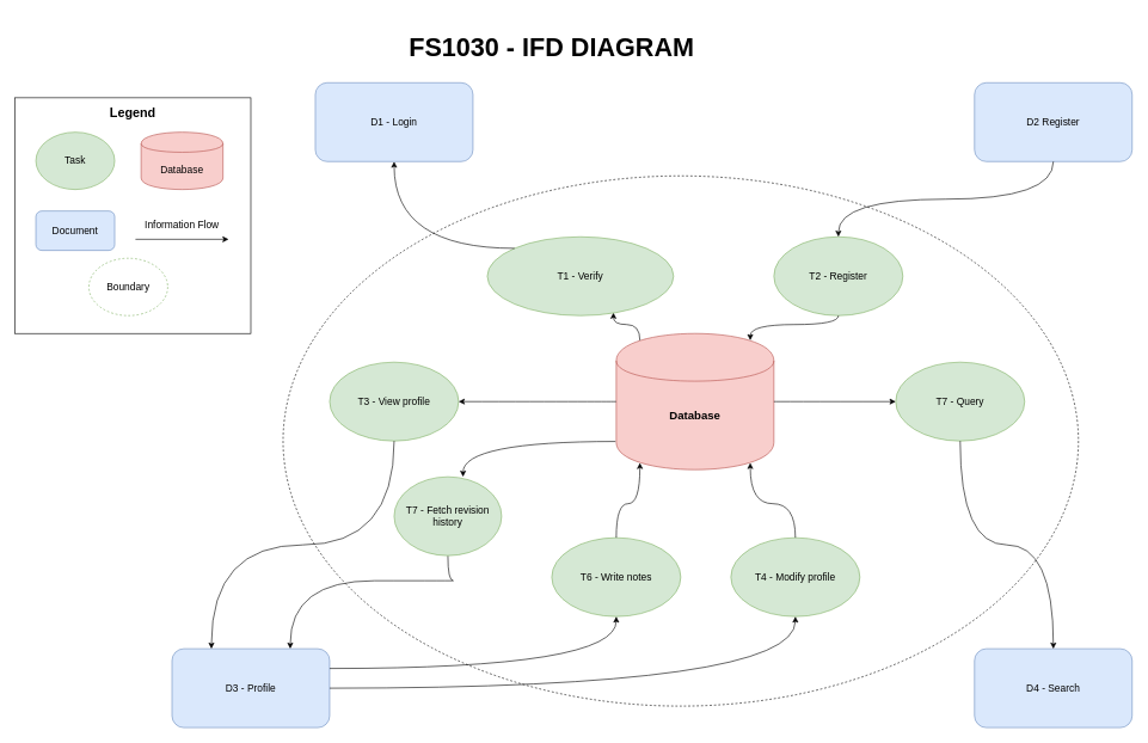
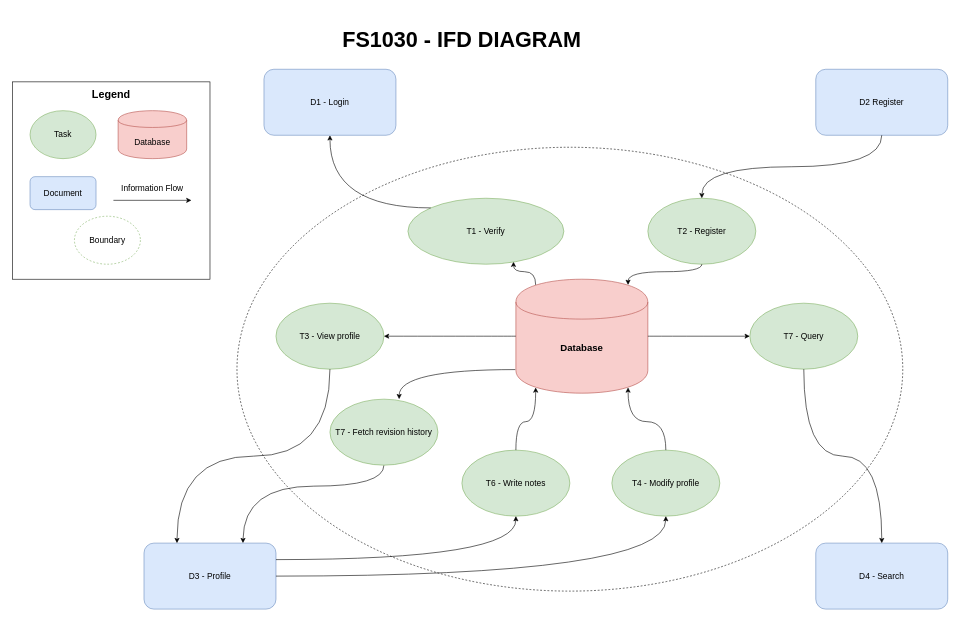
  <mxCell id="0" />
  <mxCell id="1" parent="0" />
  <mxCell id="2" value="" style="ellipse;whiteSpace=wrap;html=1;aspect=fixed;fillColor=none;dashed=1;" vertex="1" parent="1"><mxGeometry x="394" y="245" width="1110" height="740" as="geometry" /></mxCell>
  <mxCell id="3" value="&lt;font style=&quot;font-size: 16px&quot;&gt;&lt;b&gt;Database&lt;/b&gt;&lt;/font&gt;" style="shape=cylinder;whiteSpace=wrap;html=1;boundedLbl=1;backgroundOutline=1;fillColor=#f8cecc;strokeColor=#b85450;" parent="1" vertex="1"><mxGeometry x="859" y="465" width="220" height="190" as="geometry" /></mxCell>
  <mxCell id="4" value="" style="endArrow=classic;html=1;entryX=0.677;entryY=0.962;entryDx=0;entryDy=0;entryPerimeter=0;exitX=0.15;exitY=0.05;exitDx=0;exitDy=0;exitPerimeter=0;edgeStyle=orthogonalEdgeStyle;curved=1;" parent="1" source="3" target="5" edge="1"><mxGeometry width="50" height="50" relative="1" as="geometry"><mxPoint x="749" y="520" as="sourcePoint" /><mxPoint x="669" y="400" as="targetPoint" /></mxGeometry></mxCell>
  <mxCell id="5" value="T1 - Verify" style="ellipse;whiteSpace=wrap;html=1;fontSize=14;fillColor=#d5e8d4;strokeColor=#82b366;" parent="1" vertex="1"><mxGeometry x="679" y="330" width="260" height="110" as="geometry" /></mxCell>
  <mxCell id="6" value="T2 - Register" style="ellipse;whiteSpace=wrap;html=1;fontSize=14;fillColor=#d5e8d4;strokeColor=#82b366;" parent="1" vertex="1"><mxGeometry x="1079" y="330" width="180" height="110" as="geometry" /></mxCell>
  <mxCell id="7" value="T6 - Write notes" style="ellipse;whiteSpace=wrap;html=1;fontSize=14;fillColor=#d5e8d4;strokeColor=#82b366;" parent="1" vertex="1"><mxGeometry x="769" y="750" width="180" height="110" as="geometry" /></mxCell>
  <mxCell id="8" value="T3 - View profile" style="ellipse;whiteSpace=wrap;html=1;fontSize=14;fillColor=#d5e8d4;strokeColor=#82b366;" parent="1" vertex="1"><mxGeometry x="459" y="505" width="180" height="110" as="geometry" /></mxCell>
  <mxCell id="9" style="rounded=0;orthogonalLoop=1;jettySize=auto;html=1;exitX=0.5;exitY=1;exitDx=0;exitDy=0;entryX=0.75;entryY=0;entryDx=0;entryDy=0;edgeStyle=orthogonalEdgeStyle;curved=1;" edge="1" parent="1" source="10" target="20"><mxGeometry relative="1" as="geometry"><Array as="points"><mxPoint x="639" y="810" /><mxPoint x="405" y="810" /></Array></mxGeometry></mxCell>
- <mxCell id="10" value="T7&amp;nbsp;- Fetch revision history" style="ellipse;whiteSpace=wrap;html=1;fontSize=14;fillColor=#d5e8d4;strokeColor=#82b366;" parent="1" vertex="1"><mxGeometry x="549" y="665" width="150" height="110" as="geometry" /></mxCell>
+ <mxCell id="10" value="T7&amp;nbsp;- Fetch revision history" style="ellipse;whiteSpace=wrap;html=1;fontSize=14;fillColor=#d5e8d4;strokeColor=#82b366;" parent="1" vertex="1"><mxGeometry x="549" y="665" width="180" height="110" as="geometry" /></mxCell>
  <mxCell id="11" value="T7 - Query" style="ellipse;whiteSpace=wrap;html=1;fontSize=14;fillColor=#d5e8d4;strokeColor=#82b366;" parent="1" vertex="1"><mxGeometry x="1249" y="505" width="180" height="110" as="geometry" /></mxCell>
  <mxCell id="12" value="" style="endArrow=classic;html=1;exitX=-0.005;exitY=0.793;exitDx=0;exitDy=0;exitPerimeter=0;entryX=0.641;entryY=0;entryDx=0;entryDy=0;entryPerimeter=0;edgeStyle=orthogonalEdgeStyle;curved=1;" parent="1" source="3" target="10" edge="1"><mxGeometry width="50" height="50" relative="1" as="geometry"><mxPoint x="704" y="675" as="sourcePoint" /><mxPoint x="469" y="680" as="targetPoint" /></mxGeometry></mxCell>
  <mxCell id="13" value="" style="endArrow=classic;html=1;entryX=0;entryY=0.5;entryDx=0;entryDy=0;exitX=1;exitY=0.5;exitDx=0;exitDy=0;edgeStyle=orthogonalEdgeStyle;curved=1;" parent="1" source="3" target="11" edge="1"><mxGeometry width="50" height="50" relative="1" as="geometry"><mxPoint x="919" y="735" as="sourcePoint" /><mxPoint x="969" y="685" as="targetPoint" /></mxGeometry></mxCell>
  <mxCell id="14" value="" style="endArrow=classic;html=1;exitX=0;exitY=0.5;exitDx=0;exitDy=0;edgeStyle=orthogonalEdgeStyle;curved=1;entryX=1;entryY=0.5;entryDx=0;entryDy=0;" parent="1" source="3" target="8" edge="1"><mxGeometry width="50" height="50" relative="1" as="geometry"><mxPoint x="999" y="600" as="sourcePoint" /><mxPoint x="639" y="555" as="targetPoint" /><Array as="points" /></mxGeometry></mxCell>
  <mxCell id="15" value="" style="endArrow=classic;html=1;fontSize=14;entryX=0.85;entryY=0.05;entryDx=0;entryDy=0;entryPerimeter=0;exitX=0.5;exitY=1;exitDx=0;exitDy=0;edgeStyle=orthogonalEdgeStyle;elbow=vertical;curved=1;" parent="1" source="6" target="3" edge="1"><mxGeometry width="50" height="50" relative="1" as="geometry"><mxPoint x="759" y="430" as="sourcePoint" /><mxPoint x="809" y="380" as="targetPoint" /></mxGeometry></mxCell>
  <mxCell id="16" value="" style="endArrow=classic;html=1;fontSize=14;entryX=0.15;entryY=0.95;entryDx=0;entryDy=0;exitX=0.5;exitY=0;exitDx=0;exitDy=0;entryPerimeter=0;edgeStyle=orthogonalEdgeStyle;curved=1;" parent="1" source="7" target="3" edge="1"><mxGeometry width="50" height="50" relative="1" as="geometry"><mxPoint x="1009" y="550" as="sourcePoint" /><mxPoint x="1059" y="500" as="targetPoint" /></mxGeometry></mxCell>
  <mxCell id="17" value="" style="endArrow=classic;html=1;fontSize=14;exitX=0;exitY=0;exitDx=0;exitDy=0;entryX=0.5;entryY=1;entryDx=0;entryDy=0;edgeStyle=orthogonalEdgeStyle;curved=1;" parent="1" source="5" target="18" edge="1"><mxGeometry width="50" height="50" relative="1" as="geometry"><mxPoint x="489" y="350" as="sourcePoint" /><mxPoint x="539" y="260" as="targetPoint" /></mxGeometry></mxCell>
  <mxCell id="18" value="D1 - Login" style="rounded=1;whiteSpace=wrap;html=1;fontSize=14;fillColor=#dae8fc;strokeColor=#6c8ebf;" parent="1" vertex="1"><mxGeometry x="439" y="115" width="220" height="110" as="geometry" /></mxCell>
  <mxCell id="19" value="D2 Register" style="rounded=1;whiteSpace=wrap;html=1;fontSize=14;fillColor=#dae8fc;strokeColor=#6c8ebf;" parent="1" vertex="1"><mxGeometry x="1359" y="115" width="220" height="110" as="geometry" /></mxCell>
  <mxCell id="20" value="D3 - Profile" style="rounded=1;whiteSpace=wrap;html=1;fontSize=14;fillColor=#dae8fc;strokeColor=#6c8ebf;" parent="1" vertex="1"><mxGeometry x="239" y="905" width="220" height="110" as="geometry" /></mxCell>
  <mxCell id="21" value="D4 - Search" style="rounded=1;whiteSpace=wrap;html=1;fontSize=14;fillColor=#dae8fc;strokeColor=#6c8ebf;" parent="1" vertex="1"><mxGeometry x="1359" y="905" width="220" height="110" as="geometry" /></mxCell>
  <mxCell id="22" value="" style="endArrow=classic;html=1;fontSize=14;entryX=0.5;entryY=0;entryDx=0;entryDy=0;exitX=0.5;exitY=1;exitDx=0;exitDy=0;edgeStyle=orthogonalEdgeStyle;curved=1;" parent="1" source="19" target="6" edge="1"><mxGeometry width="50" height="50" relative="1" as="geometry"><mxPoint x="1059" y="244.87" as="sourcePoint" /><mxPoint x="1149" y="104.87" as="targetPoint" /></mxGeometry></mxCell>
  <mxCell id="23" value="" style="endArrow=classic;html=1;fontSize=14;entryX=0.5;entryY=1;entryDx=0;entryDy=0;exitX=1;exitY=0.25;exitDx=0;exitDy=0;edgeStyle=orthogonalEdgeStyle;curved=1;" parent="1" source="20" target="7" edge="1"><mxGeometry width="50" height="50" relative="1" as="geometry"><mxPoint x="1304" y="250" as="sourcePoint" /><mxPoint x="1354" y="200" as="targetPoint" /></mxGeometry></mxCell>
  <mxCell id="24" value="" style="endArrow=classic;html=1;fontSize=14;entryX=0.25;entryY=0;entryDx=0;entryDy=0;exitX=0.5;exitY=1;exitDx=0;exitDy=0;edgeStyle=orthogonalEdgeStyle;curved=1;" parent="1" source="8" target="20" edge="1"><mxGeometry width="50" height="50" relative="1" as="geometry"><mxPoint x="1428.833" y="509.833" as="sourcePoint" /><mxPoint x="1298.833" y="534.833" as="targetPoint" /></mxGeometry></mxCell>
  <mxCell id="25" value="T4 - Modify profile" style="ellipse;whiteSpace=wrap;html=1;fontSize=14;fillColor=#d5e8d4;strokeColor=#82b366;" parent="1" vertex="1"><mxGeometry x="1019" y="750" width="180" height="110" as="geometry" /></mxCell>
  <mxCell id="26" value="" style="endArrow=classic;html=1;fontSize=14;exitX=1;exitY=0.5;exitDx=0;exitDy=0;entryX=0.5;entryY=1;entryDx=0;entryDy=0;edgeStyle=orthogonalEdgeStyle;curved=1;" parent="1" source="20" target="25" edge="1"><mxGeometry width="50" height="50" relative="1" as="geometry"><mxPoint x="1469" y="610" as="sourcePoint" /><mxPoint x="1659" y="510" as="targetPoint" /></mxGeometry></mxCell>
  <mxCell id="27" value="" style="endArrow=classic;html=1;fontSize=14;exitX=0.5;exitY=0;exitDx=0;exitDy=0;entryX=0.85;entryY=0.95;entryDx=0;entryDy=0;entryPerimeter=0;edgeStyle=orthogonalEdgeStyle;curved=1;" parent="1" source="25" target="3" edge="1"><mxGeometry width="50" height="50" relative="1" as="geometry"><mxPoint x="1244" y="825" as="sourcePoint" /><mxPoint x="1164" y="690" as="targetPoint" /></mxGeometry></mxCell>
  <mxCell id="28" value="" style="endArrow=classic;html=1;fontSize=14;exitX=0.5;exitY=1;exitDx=0;exitDy=0;entryX=0.5;entryY=0;entryDx=0;entryDy=0;edgeStyle=orthogonalEdgeStyle;curved=1;" parent="1" source="11" target="21" edge="1"><mxGeometry width="50" height="50" relative="1" as="geometry"><mxPoint x="879" y="970" as="sourcePoint" /><mxPoint x="1059" y="1075" as="targetPoint" /></mxGeometry></mxCell>
  <mxCell id="29" value="&lt;font style=&quot;font-size: 36px&quot;&gt;&lt;b&gt;FS1030 - IFD DIAGRAM&lt;/b&gt;&lt;/font&gt;" style="text;html=1;strokeColor=none;fillColor=none;align=center;verticalAlign=middle;whiteSpace=wrap;rounded=0;" vertex="1" parent="1"><mxGeometry x="128" width="1282" height="90" as="geometry" y="20" /></mxCell>
  <mxCell id="30" value="&lt;b&gt;&lt;font style=&quot;font-size: 18px&quot;&gt;Legend&lt;br&gt;&lt;/font&gt;&lt;/b&gt;&lt;br&gt;&lt;br&gt;&lt;br&gt;&lt;br&gt;&lt;br&gt;&lt;br&gt;&lt;br&gt;&lt;br&gt;&lt;br&gt;&lt;br&gt;&lt;br&gt;&lt;br&gt;&lt;br&gt;&lt;br&gt;&lt;br&gt;&lt;br&gt;&lt;br&gt;" style="whiteSpace=wrap;html=1;aspect=fixed;fontSize=14;align=center;" vertex="1" parent="1"><mxGeometry x="20" y="136" width="329" height="329" as="geometry" /></mxCell>
  <mxCell id="31" value="Task" style="ellipse;whiteSpace=wrap;html=1;fontSize=14;fillColor=#d5e8d4;strokeColor=#82b366;" parent="1" vertex="1"><mxGeometry x="49" y="184" width="110" height="80" as="geometry" /></mxCell>
  <mxCell id="32" value="Document" style="rounded=1;whiteSpace=wrap;html=1;fontSize=14;fillColor=#dae8fc;strokeColor=#6c8ebf;aspect=fixed;" parent="1" vertex="1"><mxGeometry x="49" y="294" width="110" height="55" as="geometry" /></mxCell>
  <mxCell id="33" value="Database" style="shape=cylinder;whiteSpace=wrap;html=1;boundedLbl=1;backgroundOutline=1;fontSize=14;fillColor=#f8cecc;strokeColor=#b85450;aspect=fixed;" parent="1" vertex="1"><mxGeometry x="195.855" y="184" width="114.29" height="80" as="geometry" /></mxCell>
  <mxCell id="34" value="Information Flow" style="text;html=1;strokeColor=none;fillColor=none;align=center;verticalAlign=middle;whiteSpace=wrap;rounded=0;fontSize=14;" parent="1" vertex="1"><mxGeometry x="178" y="304" width="150" height="20" as="geometry" /></mxCell>
  <mxCell id="35" value="" style="endArrow=classic;html=1;fontSize=14;" parent="1" edge="1"><mxGeometry width="50" height="50" relative="1" as="geometry"><mxPoint x="188" y="333.5" as="sourcePoint" /><mxPoint x="318" y="333.5" as="targetPoint" /></mxGeometry></mxCell>
  <mxCell id="36" value="Boundary" style="ellipse;whiteSpace=wrap;html=1;fontSize=14;fillColor=none;strokeColor=#82b366;dashed=1;" vertex="1" parent="1"><mxGeometry x="123" y="360" width="110" height="80" as="geometry" /></mxCell>
